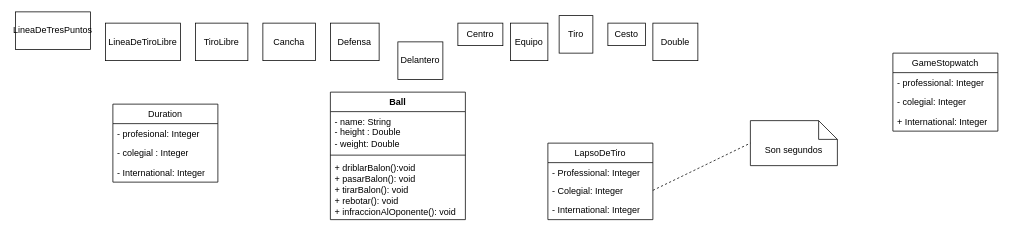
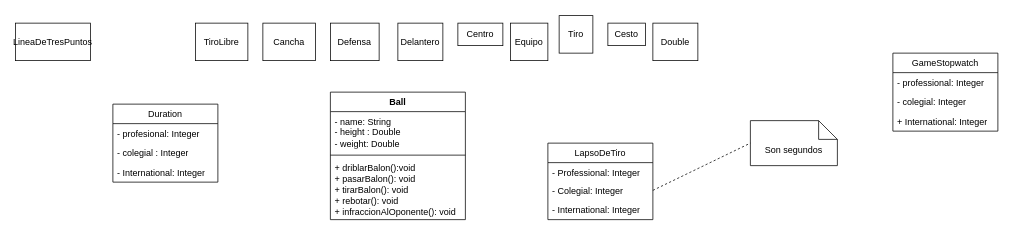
  <mxCell id="0" />
  <mxCell id="1" parent="0" />
- <mxCell id="2" value="Delantero" style="html=1;whiteSpace=wrap;" vertex="1" parent="1"><mxGeometry x="530" y="55" width="60" height="50" as="geometry" /></mxCell>
+ <mxCell id="2" value="Delantero" style="html=1;whiteSpace=wrap;" vertex="1" parent="1"><mxGeometry x="530" y="30" width="60" height="50" as="geometry" /></mxCell>
  <mxCell id="3" value="Centro" style="html=1;whiteSpace=wrap;" vertex="1" parent="1"><mxGeometry x="610" y="30" width="60" height="30" as="geometry" /></mxCell>
  <mxCell id="4" value="Tiro" style="html=1;whiteSpace=wrap;" vertex="1" parent="1"><mxGeometry x="745" y="20" width="45" height="50" as="geometry" /></mxCell>
  <mxCell id="5" value="Double" style="html=1;whiteSpace=wrap;" vertex="1" parent="1"><mxGeometry x="870" y="30" width="60" height="50" as="geometry" /></mxCell>
  <mxCell id="6" value="LapsoDeTiro" style="swimlane;fontStyle=0;childLayout=stackLayout;horizontal=1;startSize=26;fillColor=none;horizontalStack=0;resizeParent=1;resizeParentMax=0;resizeLast=0;collapsible=1;marginBottom=0;whiteSpace=wrap;html=1;" vertex="1" parent="1"><mxGeometry x="730" y="190" width="140" height="102" as="geometry" /></mxCell>
  <mxCell id="7" value="- Professional: Integer" style="text;strokeColor=none;fillColor=none;align=left;verticalAlign=top;spacingLeft=4;spacingRight=4;overflow=hidden;rotatable=0;points=[[0,0.5],[1,0.5]];portConstraint=eastwest;whiteSpace=wrap;html=1;" vertex="1" parent="6"><mxGeometry y="26" width="140" height="24" as="geometry" /></mxCell>
  <mxCell id="8" value="- Colegial: Integer" style="text;strokeColor=none;fillColor=none;align=left;verticalAlign=top;spacingLeft=4;spacingRight=4;overflow=hidden;rotatable=0;points=[[0,0.5],[1,0.5]];portConstraint=eastwest;whiteSpace=wrap;html=1;" vertex="1" parent="6"><mxGeometry y="50" width="140" height="26" as="geometry" /></mxCell>
  <mxCell id="9" value="- International: Integer" style="text;strokeColor=none;fillColor=none;align=left;verticalAlign=top;spacingLeft=4;spacingRight=4;overflow=hidden;rotatable=0;points=[[0,0.5],[1,0.5]];portConstraint=eastwest;whiteSpace=wrap;html=1;" vertex="1" parent="6"><mxGeometry y="76" width="140" height="26" as="geometry" /></mxCell>
  <mxCell id="10" value="Son segundos" style="shape=note2;boundedLbl=1;whiteSpace=wrap;html=1;size=25;verticalAlign=top;align=center;" vertex="1" parent="1"><mxGeometry x="1000" y="160" width="116" height="60" as="geometry" /></mxCell>
  <mxCell id="11" value="" style="html=1;verticalAlign=bottom;labelBackgroundColor=none;endArrow=none;endFill=0;dashed=1;rounded=0;exitX=1;exitY=0.5;exitDx=0;exitDy=0;entryX=0;entryY=0.5;entryDx=0;entryDy=0;entryPerimeter=0;" edge="1" parent="1" source="8" target="10"><mxGeometry width="160" relative="1" as="geometry"><mxPoint x="900" y="260" as="sourcePoint" /><mxPoint x="1060" y="260" as="targetPoint" /></mxGeometry></mxCell>
  <mxCell id="12" value="GameStopwatch" style="swimlane;fontStyle=0;childLayout=stackLayout;horizontal=1;startSize=26;fillColor=none;horizontalStack=0;resizeParent=1;resizeParentMax=0;resizeLast=0;collapsible=1;marginBottom=0;whiteSpace=wrap;html=1;" vertex="1" parent="1"><mxGeometry x="1190" y="70" width="140" height="104" as="geometry" /></mxCell>
  <mxCell id="13" value="- professional: Integer" style="text;strokeColor=none;fillColor=none;align=left;verticalAlign=top;spacingLeft=4;spacingRight=4;overflow=hidden;rotatable=0;points=[[0,0.5],[1,0.5]];portConstraint=eastwest;whiteSpace=wrap;html=1;" vertex="1" parent="12"><mxGeometry y="26" width="140" height="26" as="geometry" /></mxCell>
  <mxCell id="14" value="- colegial: Integer" style="text;strokeColor=none;fillColor=none;align=left;verticalAlign=top;spacingLeft=4;spacingRight=4;overflow=hidden;rotatable=0;points=[[0,0.5],[1,0.5]];portConstraint=eastwest;whiteSpace=wrap;html=1;" vertex="1" parent="12"><mxGeometry y="52" width="140" height="26" as="geometry" /></mxCell>
  <mxCell id="15" value="+ International: Integer" style="text;strokeColor=none;fillColor=none;align=left;verticalAlign=top;spacingLeft=4;spacingRight=4;overflow=hidden;rotatable=0;points=[[0,0.5],[1,0.5]];portConstraint=eastwest;whiteSpace=wrap;html=1;" vertex="1" parent="12"><mxGeometry y="78" width="140" height="26" as="geometry" /></mxCell>
  <mxCell id="16" value="Ball" style="swimlane;fontStyle=1;align=center;verticalAlign=top;childLayout=stackLayout;horizontal=1;startSize=26;horizontalStack=0;resizeParent=1;resizeParentMax=0;resizeLast=0;collapsible=1;marginBottom=0;whiteSpace=wrap;html=1;" vertex="1" parent="1"><mxGeometry x="440" y="122" width="180" height="170" as="geometry" /></mxCell>
  <mxCell id="17" value="- name: String&lt;div&gt;- height : Double&lt;/div&gt;&lt;div&gt;- weight: Double&amp;nbsp;&lt;/div&gt;" style="text;strokeColor=none;fillColor=none;align=left;verticalAlign=top;spacingLeft=4;spacingRight=4;overflow=hidden;rotatable=0;points=[[0,0.5],[1,0.5]];portConstraint=eastwest;whiteSpace=wrap;html=1;" vertex="1" parent="16"><mxGeometry y="26" width="180" height="54" as="geometry" /></mxCell>
  <mxCell id="18" value="" style="line;strokeWidth=1;fillColor=none;align=left;verticalAlign=middle;spacingTop=-1;spacingLeft=3;spacingRight=3;rotatable=0;labelPosition=right;points=[];portConstraint=eastwest;strokeColor=inherit;" vertex="1" parent="16"><mxGeometry y="80" width="180" height="8" as="geometry" /></mxCell>
  <mxCell id="19" value="+ driblarBalon():void&lt;div&gt;+ pasarBalon(): void&lt;/div&gt;&lt;div&gt;+ tirarBalon(): void&lt;/div&gt;&lt;div&gt;+ rebotar(): void&lt;/div&gt;&lt;div&gt;+ infraccionAlOponente(): void&lt;/div&gt;" style="text;strokeColor=none;fillColor=none;align=left;verticalAlign=top;spacingLeft=4;spacingRight=4;overflow=hidden;rotatable=0;points=[[0,0.5],[1,0.5]];portConstraint=eastwest;whiteSpace=wrap;html=1;" vertex="1" parent="16"><mxGeometry y="88" width="180" height="82" as="geometry" /></mxCell>
  <mxCell id="20" value="Defensa" style="html=1;whiteSpace=wrap;" vertex="1" parent="1"><mxGeometry x="440" y="30" width="65" height="50" as="geometry" /></mxCell>
  <mxCell id="21" value="Equipo" style="html=1;whiteSpace=wrap;" vertex="1" parent="1"><mxGeometry x="680" y="30" width="50" height="50" as="geometry" /></mxCell>
  <mxCell id="22" value="Cesto" style="html=1;whiteSpace=wrap;" vertex="1" parent="1"><mxGeometry x="810" y="30" width="50" height="30" as="geometry" /></mxCell>
  <mxCell id="23" value="Cancha" style="html=1;whiteSpace=wrap;" vertex="1" parent="1"><mxGeometry x="350" y="30" width="70" height="50" as="geometry" /></mxCell>
  <mxCell id="24" value="TiroLibre" style="html=1;whiteSpace=wrap;" vertex="1" parent="1"><mxGeometry x="260" y="30" width="70" height="50" as="geometry" /></mxCell>
- <mxCell id="25" value="LineaDeTiroLibre" style="html=1;whiteSpace=wrap;" vertex="1" parent="1"><mxGeometry x="140" y="30" width="100" height="50" as="geometry" /></mxCell>
- <mxCell id="26" value="LineaDeTresPuntos" style="html=1;whiteSpace=wrap;" vertex="1" parent="1"><mxGeometry x="20" y="15" width="100" height="50" as="geometry" /></mxCell>
+ <mxCell id="26" value="LineaDeTresPuntos" style="html=1;whiteSpace=wrap;" vertex="1" parent="1"><mxGeometry x="20" y="30" width="100" height="50" as="geometry" /></mxCell>
  <mxCell id="27" value="Duration" style="swimlane;fontStyle=0;childLayout=stackLayout;horizontal=1;startSize=26;fillColor=none;horizontalStack=0;resizeParent=1;resizeParentMax=0;resizeLast=0;collapsible=1;marginBottom=0;whiteSpace=wrap;html=1;" vertex="1" parent="1"><mxGeometry x="150" y="138" width="140" height="104" as="geometry" /></mxCell>
  <mxCell id="28" value="- profesional: Integer" style="text;strokeColor=none;fillColor=none;align=left;verticalAlign=top;spacingLeft=4;spacingRight=4;overflow=hidden;rotatable=0;points=[[0,0.5],[1,0.5]];portConstraint=eastwest;whiteSpace=wrap;html=1;" vertex="1" parent="27"><mxGeometry y="26" width="140" height="26" as="geometry" /></mxCell>
  <mxCell id="29" value="- colegial : Integer" style="text;strokeColor=none;fillColor=none;align=left;verticalAlign=top;spacingLeft=4;spacingRight=4;overflow=hidden;rotatable=0;points=[[0,0.5],[1,0.5]];portConstraint=eastwest;whiteSpace=wrap;html=1;" vertex="1" parent="27"><mxGeometry y="52" width="140" height="26" as="geometry" /></mxCell>
  <mxCell id="30" value="- International: Integer" style="text;strokeColor=none;fillColor=none;align=left;verticalAlign=top;spacingLeft=4;spacingRight=4;overflow=hidden;rotatable=0;points=[[0,0.5],[1,0.5]];portConstraint=eastwest;whiteSpace=wrap;html=1;" vertex="1" parent="27"><mxGeometry y="78" width="140" height="26" as="geometry" /></mxCell>
